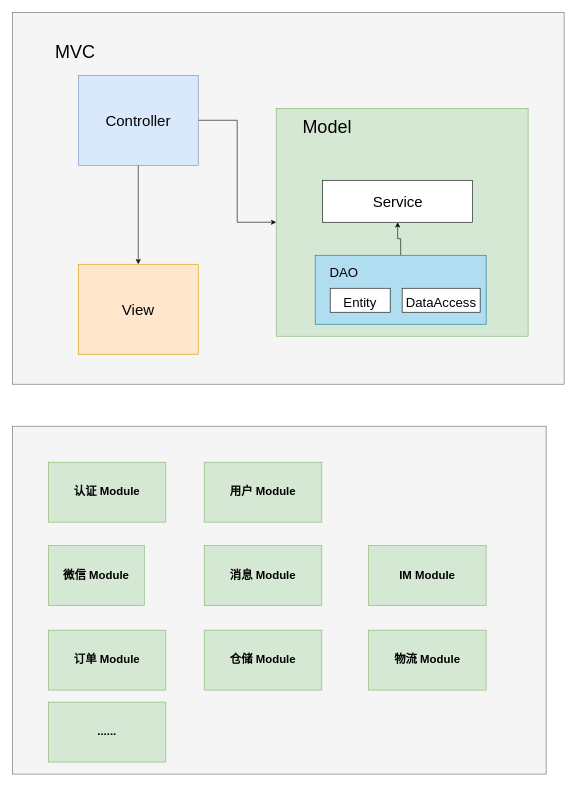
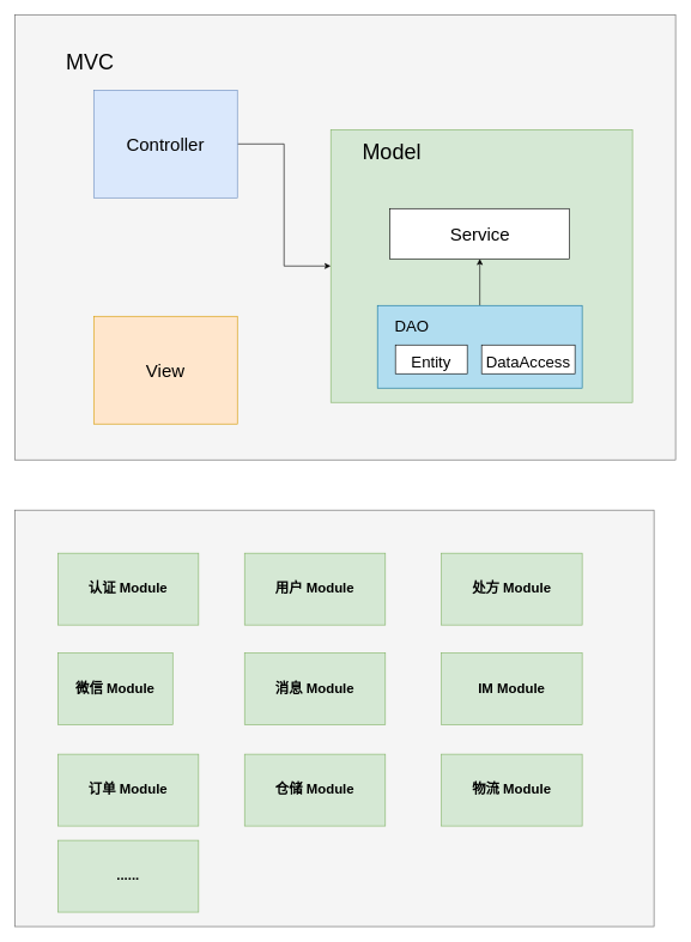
  <mxCell id="0" />
  <mxCell id="1" parent="0" />
  <mxCell id="2" value="" style="rounded=0;whiteSpace=wrap;html=1;fillColor=#f5f5f5;fontColor=#333333;strokeColor=#666666;" vertex="1" parent="1"><mxGeometry x="20" y="20" width="920" height="620" as="geometry" /></mxCell>
  <mxCell id="3" style="edgeStyle=orthogonalEdgeStyle;rounded=0;orthogonalLoop=1;jettySize=auto;html=1;fontSize=25;" edge="1" parent="1" source="5" target="7"><mxGeometry relative="1" as="geometry" /></mxCell>
- <mxCell id="4" style="edgeStyle=orthogonalEdgeStyle;rounded=0;orthogonalLoop=1;jettySize=auto;html=1;exitX=0.5;exitY=1;exitDx=0;exitDy=0;fontSize=25;" edge="1" parent="1" source="5" target="6"><mxGeometry relative="1" as="geometry" /></mxCell>
  <mxCell id="5" value="&lt;font style=&quot;font-size: 25px;&quot;&gt;Controller&lt;/font&gt;" style="rounded=0;whiteSpace=wrap;html=1;fillColor=#dae8fc;strokeColor=#6c8ebf;" vertex="1" parent="1"><mxGeometry x="130" y="125" width="200" height="150" as="geometry" /></mxCell>
  <mxCell id="6" value="&lt;font style=&quot;font-size: 25px;&quot;&gt;View&lt;/font&gt;" style="rounded=0;whiteSpace=wrap;html=1;fillColor=#ffe6cc;strokeColor=#d79b00;" vertex="1" parent="1"><mxGeometry x="130" y="440" width="200" height="150" as="geometry" /></mxCell>
  <mxCell id="7" value="" style="rounded=0;whiteSpace=wrap;html=1;fillColor=#d5e8d4;strokeColor=#82b366;" vertex="1" parent="1"><mxGeometry x="460" y="180" width="420" height="380" as="geometry" /></mxCell>
  <mxCell id="8" style="edgeStyle=orthogonalEdgeStyle;rounded=0;orthogonalLoop=1;jettySize=auto;html=1;exitX=0.5;exitY=0;exitDx=0;exitDy=0;entryX=0.5;entryY=1;entryDx=0;entryDy=0;fontSize=30;" edge="1" parent="1" source="9" target="10"><mxGeometry relative="1" as="geometry" /></mxCell>
  <mxCell id="9" value="" style="rounded=0;whiteSpace=wrap;html=1;fontSize=25;fillColor=#b1ddf0;strokeColor=#10739e;" vertex="1" parent="1"><mxGeometry x="525" y="425" width="285" height="115" as="geometry" /></mxCell>
- <mxCell id="10" value="Service" style="rounded=0;whiteSpace=wrap;html=1;fontSize=25;" vertex="1" parent="1"><mxGeometry x="537.5" y="300" width="250" height="70" as="geometry" /></mxCell>
+ <mxCell id="10" value="Service" style="rounded=0;whiteSpace=wrap;html=1;fontSize=25;" vertex="1" parent="1"><mxGeometry x="542.5" y="290" width="250" height="70" as="geometry" /></mxCell>
  <mxCell id="11" value="&lt;font style=&quot;font-size: 30px;&quot;&gt;MVC&lt;/font&gt;" style="text;html=1;strokeColor=none;fillColor=none;align=center;verticalAlign=middle;whiteSpace=wrap;rounded=0;fontSize=25;" vertex="1" parent="1"><mxGeometry x="70" y="60" width="110" height="50" as="geometry" /></mxCell>
  <mxCell id="12" value="&lt;font style=&quot;font-size: 30px;&quot;&gt;Model&lt;/font&gt;" style="text;html=1;strokeColor=none;fillColor=none;align=center;verticalAlign=middle;whiteSpace=wrap;rounded=0;fontSize=25;" vertex="1" parent="1"><mxGeometry x="490" y="185" width="110" height="50" as="geometry" /></mxCell>
  <mxCell id="13" value="&lt;font style=&quot;font-size: 22px;&quot;&gt;Entity&lt;/font&gt;" style="rounded=0;whiteSpace=wrap;html=1;fontSize=30;" vertex="1" parent="1"><mxGeometry x="550" y="480" width="100" height="40" as="geometry" /></mxCell>
  <mxCell id="14" value="&lt;font style=&quot;font-size: 22px;&quot;&gt;DataAccess&lt;/font&gt;" style="rounded=0;whiteSpace=wrap;html=1;fontSize=30;" vertex="1" parent="1"><mxGeometry x="670" y="480" width="130" height="40" as="geometry" /></mxCell>
  <mxCell id="15" value="DAO" style="text;html=1;strokeColor=none;fillColor=none;align=center;verticalAlign=middle;whiteSpace=wrap;rounded=0;fontSize=22;" vertex="1" parent="1"><mxGeometry x="542.5" y="440" width="60" height="30" as="geometry" /></mxCell>
  <mxCell id="16" value="" style="rounded=0;whiteSpace=wrap;html=1;fillColor=#f5f5f5;fontColor=#333333;strokeColor=#666666;" vertex="1" parent="1"><mxGeometry x="20" y="710" width="890" height="580" as="geometry" /></mxCell>
  <mxCell id="17" value="&lt;b&gt;&lt;font style=&quot;font-size: 19px;&quot;&gt;认证 Module&lt;/font&gt;&lt;/b&gt;" style="rounded=0;whiteSpace=wrap;html=1;fillColor=#d5e8d4;strokeColor=#82b366;" vertex="1" parent="1"><mxGeometry x="80" y="770" width="196" height="100" as="geometry" /></mxCell>
  <mxCell id="18" value="&lt;b&gt;&lt;font style=&quot;font-size: 19px;&quot;&gt;用户 Module&lt;/font&gt;&lt;/b&gt;" style="rounded=0;whiteSpace=wrap;html=1;fillColor=#d5e8d4;strokeColor=#82b366;" vertex="1" parent="1"><mxGeometry x="340" y="770" width="196" height="100" as="geometry" /></mxCell>
+ <mxCell id="19" value="&lt;b&gt;&lt;font style=&quot;font-size: 19px;&quot;&gt;处方 Module&lt;/font&gt;&lt;/b&gt;" style="rounded=0;whiteSpace=wrap;html=1;fillColor=#d5e8d4;strokeColor=#82b366;" vertex="1" parent="1"><mxGeometry x="614" y="770" width="196" height="100" as="geometry" /></mxCell>
  <mxCell id="20" value="&lt;b&gt;&lt;font style=&quot;font-size: 19px;&quot;&gt;微信 Module&lt;/font&gt;&lt;/b&gt;" style="rounded=0;whiteSpace=wrap;html=1;fillColor=#d5e8d4;strokeColor=#82b366;" vertex="1" parent="1"><mxGeometry x="80" y="909" width="160" height="100" as="geometry" /></mxCell>
  <mxCell id="21" value="&lt;b&gt;&lt;font style=&quot;font-size: 19px;&quot;&gt;消息 Module&lt;/font&gt;&lt;/b&gt;" style="rounded=0;whiteSpace=wrap;html=1;fillColor=#d5e8d4;strokeColor=#82b366;" vertex="1" parent="1"><mxGeometry x="340" y="909" width="196" height="100" as="geometry" /></mxCell>
  <mxCell id="22" value="&lt;b&gt;&lt;font style=&quot;font-size: 19px;&quot;&gt;IM Module&lt;/font&gt;&lt;/b&gt;" style="rounded=0;whiteSpace=wrap;html=1;fillColor=#d5e8d4;strokeColor=#82b366;" vertex="1" parent="1"><mxGeometry x="614" y="909" width="196" height="100" as="geometry" /></mxCell>
  <mxCell id="23" value="&lt;b&gt;&lt;font style=&quot;font-size: 19px;&quot;&gt;订单 Module&lt;/font&gt;&lt;/b&gt;" style="rounded=0;whiteSpace=wrap;html=1;fillColor=#d5e8d4;strokeColor=#82b366;" vertex="1" parent="1"><mxGeometry x="80" y="1050" width="196" height="100" as="geometry" /></mxCell>
  <mxCell id="24" value="&lt;b&gt;&lt;font style=&quot;font-size: 19px;&quot;&gt;仓储 Module&lt;/font&gt;&lt;/b&gt;" style="rounded=0;whiteSpace=wrap;html=1;fillColor=#d5e8d4;strokeColor=#82b366;" vertex="1" parent="1"><mxGeometry x="340" y="1050" width="196" height="100" as="geometry" /></mxCell>
  <mxCell id="25" value="&lt;b&gt;&lt;font style=&quot;font-size: 19px;&quot;&gt;物流 Module&lt;/font&gt;&lt;/b&gt;" style="rounded=0;whiteSpace=wrap;html=1;fillColor=#d5e8d4;strokeColor=#82b366;" vertex="1" parent="1"><mxGeometry x="614" y="1050" width="196" height="100" as="geometry" /></mxCell>
  <mxCell id="26" value="&lt;span style=&quot;font-size: 19px;&quot;&gt;&lt;b&gt;......&lt;/b&gt;&lt;/span&gt;" style="rounded=0;whiteSpace=wrap;html=1;fillColor=#d5e8d4;strokeColor=#82b366;" vertex="1" parent="1"><mxGeometry x="80" y="1170" width="196" height="100" as="geometry" /></mxCell>
